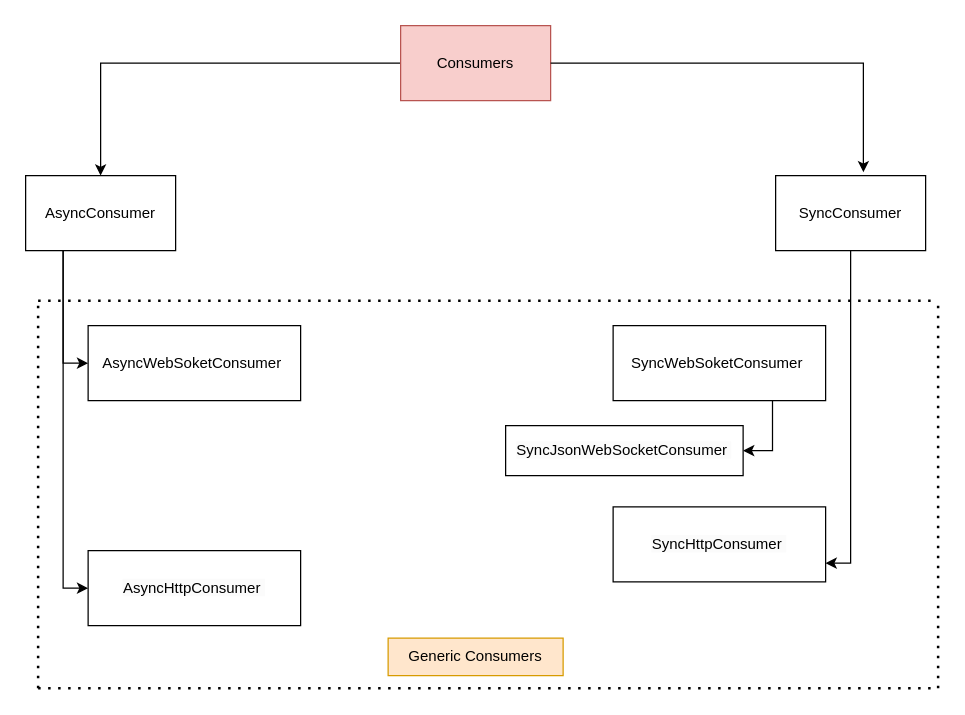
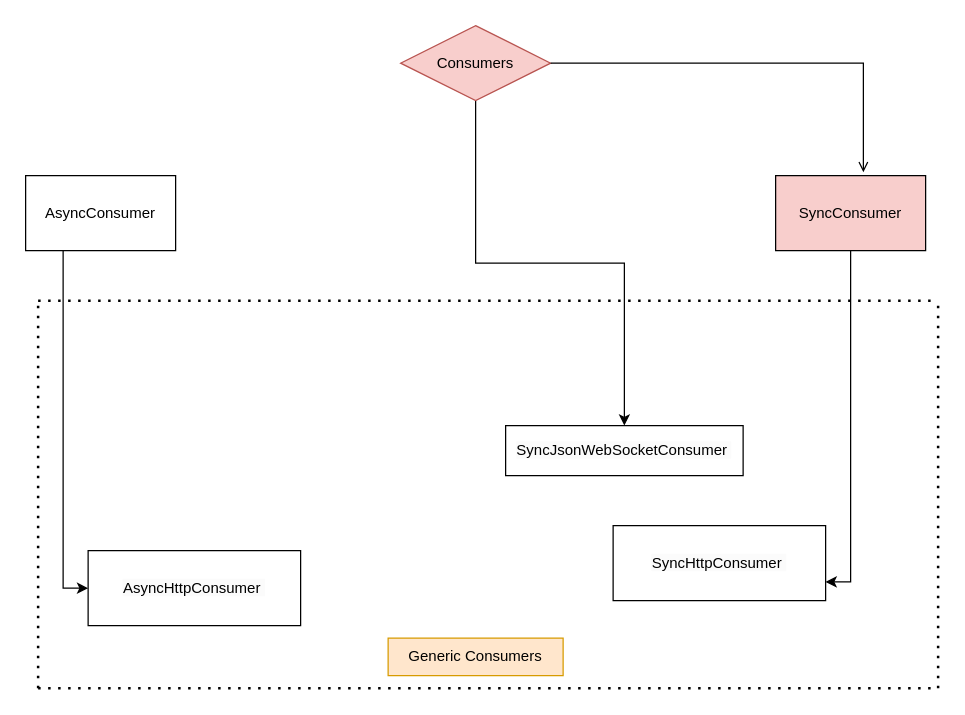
  <mxCell id="0" />
  <mxCell id="1" parent="0" />
- <mxCell id="2" style="edgeStyle=orthogonalEdgeStyle;rounded=0;orthogonalLoop=1;jettySize=auto;html=1;entryX=0.5;entryY=0;entryDx=0;entryDy=0;" edge="1" parent="1" source="3" target="6"><mxGeometry relative="1" as="geometry" /></mxCell>
- <mxCell id="3" value="Consumers" style="rounded=0;whiteSpace=wrap;html=1;fillColor=#f8cecc;strokeColor=#b85450;" vertex="1" parent="1"><mxGeometry x="320" y="20" width="120" height="60" as="geometry" /></mxCell>
- <mxCell id="4" style="edgeStyle=orthogonalEdgeStyle;rounded=0;orthogonalLoop=1;jettySize=auto;html=1;exitX=0.25;exitY=1;exitDx=0;exitDy=0;entryX=0;entryY=0.5;entryDx=0;entryDy=0;" edge="1" parent="1" source="6" target="9"><mxGeometry relative="1" as="geometry" /></mxCell>
+ <mxCell id="2" style="edgeStyle=orthogonalEdgeStyle;rounded=0;orthogonalLoop=1;jettySize=auto;html=1;" edge="1" parent="1" source="3" target="14"><mxGeometry relative="1" as="geometry" /></mxCell>
+ <mxCell id="3" value="Consumers" style="rhombus;whiteSpace=wrap;html=1;fillColor=#f8cecc;strokeColor=#b85450;" vertex="1" parent="1"><mxGeometry x="320" y="20" width="120" height="60" as="geometry" /></mxCell>
  <mxCell id="5" style="edgeStyle=orthogonalEdgeStyle;rounded=0;orthogonalLoop=1;jettySize=auto;html=1;exitX=0.25;exitY=1;exitDx=0;exitDy=0;entryX=0;entryY=0.5;entryDx=0;entryDy=0;" edge="1" parent="1" source="6" target="12"><mxGeometry relative="1" as="geometry" /></mxCell>
  <mxCell id="6" value="AsyncConsumer" style="rounded=0;whiteSpace=wrap;html=1;" vertex="1" parent="1"><mxGeometry x="20" y="140" width="120" height="60" as="geometry" /></mxCell>
  <mxCell id="7" style="edgeStyle=orthogonalEdgeStyle;rounded=0;orthogonalLoop=1;jettySize=auto;html=1;exitX=0.5;exitY=1;exitDx=0;exitDy=0;entryX=1;entryY=0.75;entryDx=0;entryDy=0;" edge="1" parent="1" source="8" target="13"><mxGeometry relative="1" as="geometry" /></mxCell>
- <mxCell id="8" value="SyncConsumer" style="rounded=0;whiteSpace=wrap;html=1;" vertex="1" parent="1"><mxGeometry x="620" y="140" width="120" height="60" as="geometry" /></mxCell>
- <mxCell id="9" value="AsyncWebSoketConsumer&amp;nbsp;" style="rounded=0;whiteSpace=wrap;html=1;" vertex="1" parent="1"><mxGeometry x="70" y="260" width="170" height="60" as="geometry" /></mxCell>
- <mxCell id="10" style="edgeStyle=orthogonalEdgeStyle;rounded=0;orthogonalLoop=1;jettySize=auto;html=1;exitX=0.75;exitY=1;exitDx=0;exitDy=0;entryX=1;entryY=0.5;entryDx=0;entryDy=0;" edge="1" parent="1" source="11" target="14"><mxGeometry relative="1" as="geometry" /></mxCell>
- <mxCell id="11" value="SyncWebSoketConsumer&amp;nbsp;" style="rounded=0;whiteSpace=wrap;html=1;" vertex="1" parent="1"><mxGeometry x="490" y="260" width="170" height="60" as="geometry" /></mxCell>
+ <mxCell id="8" value="SyncConsumer" style="rounded=0;whiteSpace=wrap;html=1;fillColor=#f8cecc;" vertex="1" parent="1"><mxGeometry x="620" y="140" width="120" height="60" as="geometry" /></mxCell>
  <mxCell id="12" value="&lt;span style=&quot;color: rgb(0, 0, 0); font-family: Helvetica; font-size: 12px; font-style: normal; font-variant-ligatures: normal; font-variant-caps: normal; font-weight: 400; letter-spacing: normal; orphans: 2; text-align: center; text-indent: 0px; text-transform: none; widows: 2; word-spacing: 0px; -webkit-text-stroke-width: 0px; white-space: normal; background-color: rgb(251, 251, 251); text-decoration-thickness: initial; text-decoration-style: initial; text-decoration-color: initial; display: inline !important; float: none;&quot;&gt;AsyncHttpConsumer&amp;nbsp;&lt;/span&gt;" style="rounded=0;whiteSpace=wrap;html=1;" vertex="1" parent="1"><mxGeometry x="70" y="440" width="170" height="60" as="geometry" /></mxCell>
- <mxCell id="13" value="&lt;span style=&quot;color: rgb(0, 0, 0); font-family: Helvetica; font-size: 12px; font-style: normal; font-variant-ligatures: normal; font-variant-caps: normal; font-weight: 400; letter-spacing: normal; orphans: 2; text-align: center; text-indent: 0px; text-transform: none; widows: 2; word-spacing: 0px; -webkit-text-stroke-width: 0px; white-space: normal; background-color: rgb(251, 251, 251); text-decoration-thickness: initial; text-decoration-style: initial; text-decoration-color: initial; display: inline !important; float: none;&quot;&gt;SyncHttpConsumer&amp;nbsp;&lt;/span&gt;" style="rounded=0;whiteSpace=wrap;html=1;" vertex="1" parent="1"><mxGeometry x="490" y="405" width="170" height="60" as="geometry" /></mxCell>
+ <mxCell id="13" value="&lt;span style=&quot;color: rgb(0, 0, 0); font-family: Helvetica; font-size: 12px; font-style: normal; font-variant-ligatures: normal; font-variant-caps: normal; font-weight: 400; letter-spacing: normal; orphans: 2; text-align: center; text-indent: 0px; text-transform: none; widows: 2; word-spacing: 0px; -webkit-text-stroke-width: 0px; white-space: normal; background-color: rgb(251, 251, 251); text-decoration-thickness: initial; text-decoration-style: initial; text-decoration-color: initial; display: inline !important; float: none;&quot;&gt;SyncHttpConsumer&amp;nbsp;&lt;/span&gt;" style="rounded=0;whiteSpace=wrap;html=1;" vertex="1" parent="1"><mxGeometry x="490" y="420" width="170" height="60" as="geometry" /></mxCell>
  <mxCell id="14" value="&lt;span style=&quot;color: rgb(0, 0, 0); font-family: Helvetica; font-size: 12px; font-style: normal; font-variant-ligatures: normal; font-variant-caps: normal; font-weight: 400; letter-spacing: normal; orphans: 2; text-align: center; text-indent: 0px; text-transform: none; widows: 2; word-spacing: 0px; -webkit-text-stroke-width: 0px; white-space: normal; background-color: rgb(251, 251, 251); text-decoration-thickness: initial; text-decoration-style: initial; text-decoration-color: initial; display: inline !important; float: none;&quot;&gt;SyncJsonWebSocketConsumer&amp;nbsp;&lt;/span&gt;" style="rounded=0;whiteSpace=wrap;html=1;" vertex="1" parent="1"><mxGeometry x="404" y="340" width="190" height="40" as="geometry" /></mxCell>
  <mxCell id="15" value="" style="endArrow=none;dashed=1;html=1;dashPattern=1 3;strokeWidth=2;rounded=0;" edge="1" parent="1"><mxGeometry width="50" height="50" relative="1" as="geometry"><mxPoint x="30" y="240" as="sourcePoint" /><mxPoint x="750" y="240" as="targetPoint" /></mxGeometry></mxCell>
  <mxCell id="16" value="" style="endArrow=none;dashed=1;html=1;dashPattern=1 3;strokeWidth=2;rounded=0;" edge="1" parent="1"><mxGeometry width="50" height="50" relative="1" as="geometry"><mxPoint x="30" y="550" as="sourcePoint" /><mxPoint x="750" y="550" as="targetPoint" /><Array as="points"><mxPoint x="380" y="550" /></Array></mxGeometry></mxCell>
  <mxCell id="17" value="" style="endArrow=none;dashed=1;html=1;dashPattern=1 3;strokeWidth=2;rounded=0;" edge="1" parent="1"><mxGeometry width="50" height="50" relative="1" as="geometry"><mxPoint x="30" y="550" as="sourcePoint" /><mxPoint x="30" y="240" as="targetPoint" /></mxGeometry></mxCell>
  <mxCell id="18" value="" style="endArrow=none;dashed=1;html=1;dashPattern=1 3;strokeWidth=2;rounded=0;" edge="1" parent="1"><mxGeometry width="50" height="50" relative="1" as="geometry"><mxPoint x="750" y="550" as="sourcePoint" /><mxPoint x="750" y="240" as="targetPoint" /></mxGeometry></mxCell>
  <mxCell id="19" value="Generic Consumers" style="text;html=1;align=center;verticalAlign=middle;whiteSpace=wrap;rounded=0;fillColor=#ffe6cc;strokeColor=#d79b00;" vertex="1" parent="1"><mxGeometry x="310" y="510" width="140" height="30" as="geometry" /></mxCell>
- <mxCell id="20" style="edgeStyle=orthogonalEdgeStyle;rounded=0;orthogonalLoop=1;jettySize=auto;html=1;exitX=1;exitY=0.5;exitDx=0;exitDy=0;entryX=0.585;entryY=-0.046;entryDx=0;entryDy=0;entryPerimeter=0;" edge="1" parent="1" source="3" target="8"><mxGeometry relative="1" as="geometry" /></mxCell>
+ <mxCell id="20" style="edgeStyle=orthogonalEdgeStyle;rounded=0;orthogonalLoop=1;jettySize=auto;html=1;exitX=1;exitY=0.5;exitDx=0;exitDy=0;entryX=0.585;entryY=-0.046;entryDx=0;entryDy=0;entryPerimeter=0;endArrow=open;" edge="1" parent="1" source="3" target="8"><mxGeometry relative="1" as="geometry" /></mxCell>
